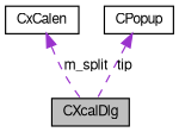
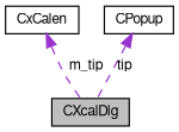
  digraph {
    node [color=black fillcolor=white fontname=FreeSans fontsize=10 shape=record style=filled]
    edge [color=darkorchid3 dir=back fontname=FreeSans fontsize=10 labelfontname=FreeSans labelfontsize=10 style=dashed]
    n1 [fillcolor=grey75 fontcolor=black height=0.2 label=CXcalDlg width=0.4]
    n2 [height=0.2 label=CxCalen width=0.4]
    n3 [height=0.2 label=CPopup width=0.4]
-   n2 -> n1 [label=m_split]
+   n2 -> n1 [label=m_tip]
    n3 -> n1 [label=tip]
  }
